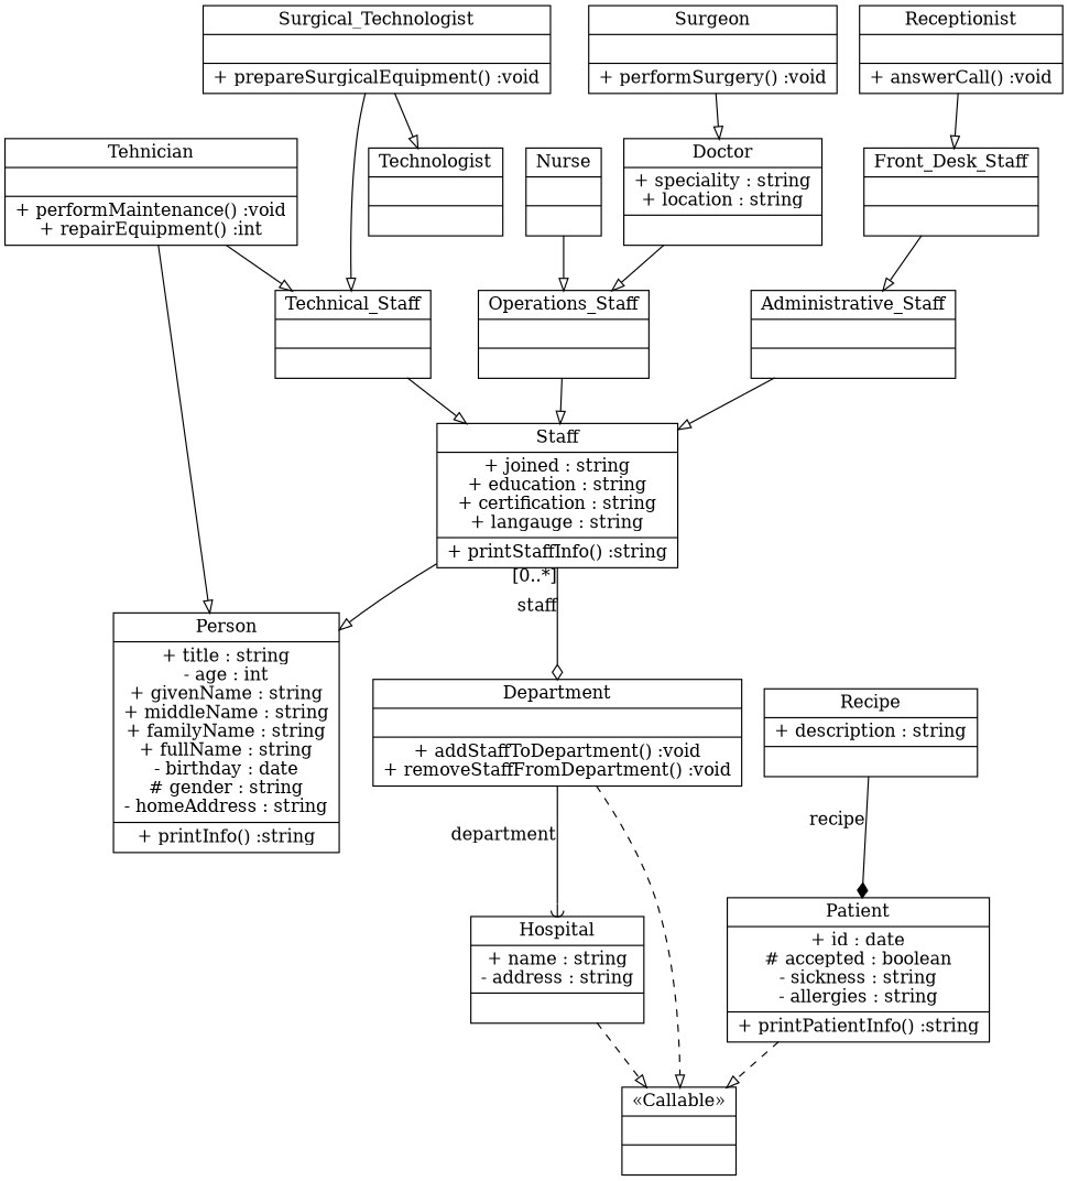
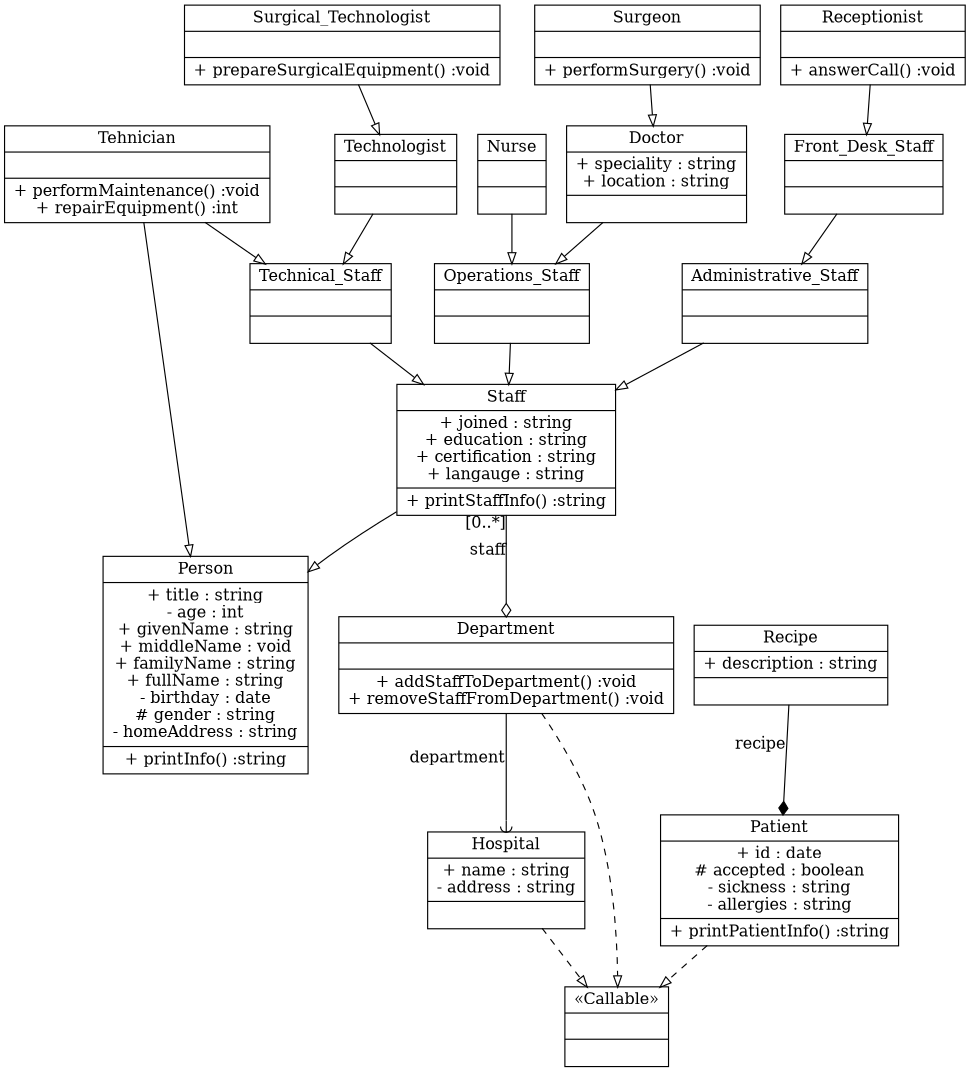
  digraph {
    node [shape=record]
    edge [arrowhead=empty style=filled xlabel=" "]
    n1 [label="{Receptionist||+ answerCall() :void\n }"]
    n2 [label="{Front_Desk_Staff|| }"]
    n3 [label="{Administrative_Staff|| }"]
    n4 [label="{Operations_Staff|| }"]
    n5 [label="{Staff|+ joined : string\n+ education : string\n+ certification : string\n+ langauge : string\n|+ printStaffInfo() :string\n }"]
    n6 [label="{Department||+ addStaffToDepartment() :void\n+ removeStaffFromDepartment() :void\n }"]
-   n7 [label="{Person|+ title : string\n- age : int\n+ givenName : string\n+ middleName : string\n+ familyName : string\n+ fullName : string\n- birthday : date\n# gender : string\n- homeAddress : string\n|+ printInfo() :string\n }"]
+   n7 [label="{Person|+ title : string\n- age : int\n+ givenName : string\n+ middleName : void\n+ familyName : string\n+ fullName : string\n- birthday : date\n# gender : string\n- homeAddress : string\n|+ printInfo() :string\n }"]
    n8 [label="{Recipe|+ description : string\n| }"]
    n9 [label="{Patient|+ id : date\n# accepted : boolean\n- sickness : string\n- allergies : string\n|+ printPatientInfo() :string\n }"]
    n10 [label="{«Callable»|| }"]
    n11 [label="{Hospital|+ name : string\n- address : string\n| }"]
    n12 [label="{Doctor|+ speciality : string\n+ location : string\n| }"]
    n13 [label="{Surgeon||+ performSurgery() :void\n }"]
    n14 [label="{Surgical_Technologist||+ prepareSurgicalEquipment() :void\n }"]
    n15 [label="{Technologist|| }"]
    n16 [label="{Technical_Staff|| }"]
    n17 [label="{Tehnician||+ performMaintenance() :void\n+ repairEquipment() :int\n }"]
    n18 [label="{Nurse|| }"]
    n1 -> n2
    n2 -> n3
    n3 -> n5
    n4 -> n5
    n5 -> n6 [arrowhead=odiamond taillabel="[0..*]" xlabel=staff]
    n5 -> n7
    n6 -> n10 [style=dashed]
    n6 -> n11 [arrowhead=curve xlabel=department]
    n8 -> n9 [arrowhead=diamond xlabel=recipe]
    n9 -> n10 [style=dashed]
    n11 -> n10 [style=dashed]
    n12 -> n4
    n13 -> n12
    n14 -> n15
-   n14 -> n16
+   n15 -> n16
    n16 -> n5
    n17 -> n7 [style=""]
    n17 -> n16
    n18 -> n4
  }
